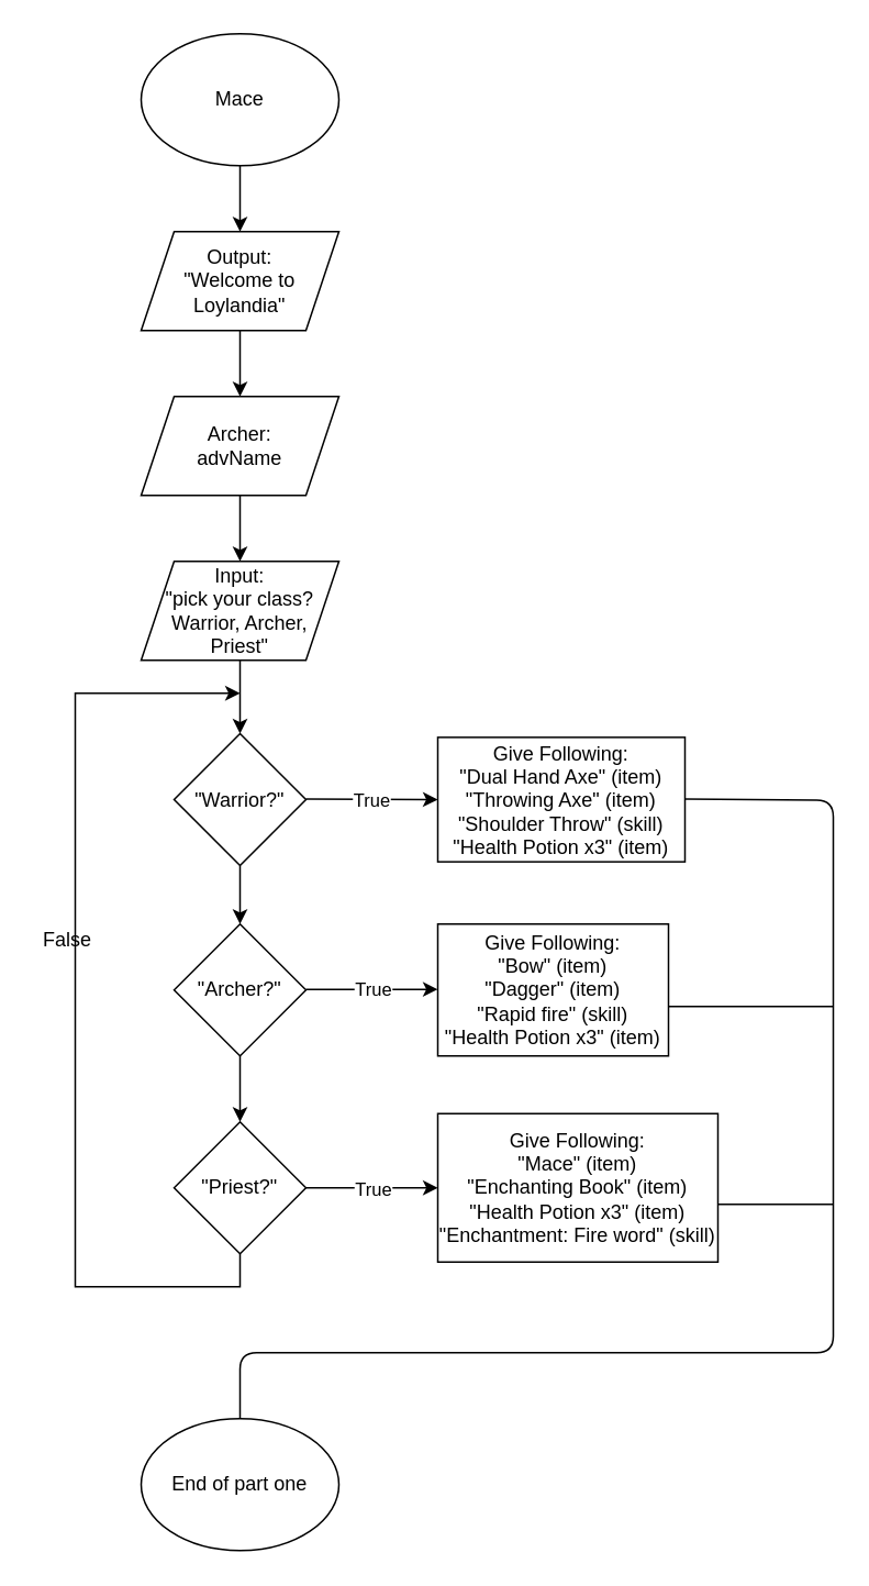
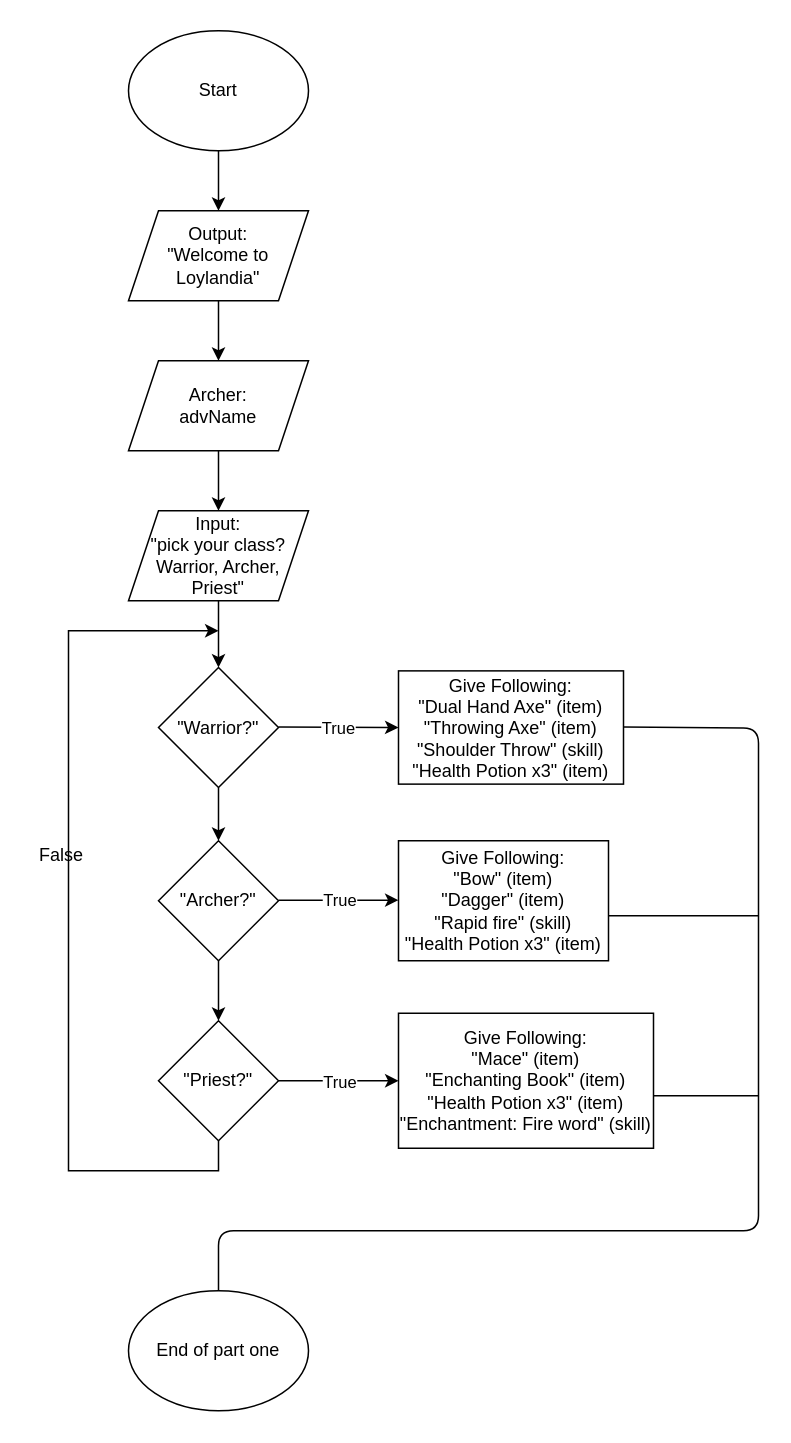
  <mxCell id="0" />
  <mxCell id="1" parent="0" />
  <mxCell id="2" value="" style="edgeStyle=orthogonalEdgeStyle;rounded=0;orthogonalLoop=1;jettySize=auto;html=1;" edge="1" parent="1" source="3" target="5"><mxGeometry relative="1" as="geometry" /></mxCell>
- <mxCell id="3" value="Mace" style="ellipse;whiteSpace=wrap;html=1;" vertex="1" parent="1"><mxGeometry x="85" y="20" width="120" height="80" as="geometry" /></mxCell>
+ <mxCell id="3" value="Start" style="ellipse;whiteSpace=wrap;html=1;" vertex="1" parent="1"><mxGeometry x="85" y="20" width="120" height="80" as="geometry" /></mxCell>
  <mxCell id="4" value="" style="edgeStyle=orthogonalEdgeStyle;rounded=0;orthogonalLoop=1;jettySize=auto;html=1;" edge="1" parent="1" source="5" target="7"><mxGeometry relative="1" as="geometry" /></mxCell>
  <mxCell id="5" value="Output:&lt;br&gt;&quot;Welcome to Loylandia&quot;" style="shape=parallelogram;perimeter=parallelogramPerimeter;whiteSpace=wrap;html=1;fixedSize=1;" vertex="1" parent="1"><mxGeometry x="85" y="140" width="120" height="60" as="geometry" /></mxCell>
  <mxCell id="6" value="" style="edgeStyle=orthogonalEdgeStyle;rounded=0;orthogonalLoop=1;jettySize=auto;html=1;" edge="1" parent="1" source="7" target="9"><mxGeometry relative="1" as="geometry" /></mxCell>
  <mxCell id="7" value="Archer:&lt;br&gt;advName&lt;br&gt;" style="shape=parallelogram;perimeter=parallelogramPerimeter;whiteSpace=wrap;html=1;fixedSize=1;" vertex="1" parent="1"><mxGeometry x="85" y="240" width="120" height="60" as="geometry" /></mxCell>
  <mxCell id="8" value="" style="edgeStyle=orthogonalEdgeStyle;rounded=0;orthogonalLoop=1;jettySize=auto;html=1;" edge="1" parent="1" source="9" target="11"><mxGeometry relative="1" as="geometry" /></mxCell>
  <mxCell id="9" value="Input:&lt;br&gt;&quot;pick your class?&lt;br&gt;Warrior, Archer, Priest&quot;" style="shape=parallelogram;perimeter=parallelogramPerimeter;whiteSpace=wrap;html=1;fixedSize=1;" vertex="1" parent="1"><mxGeometry x="85" y="340" width="120" height="60" as="geometry" /></mxCell>
  <mxCell id="10" value="" style="edgeStyle=orthogonalEdgeStyle;rounded=0;orthogonalLoop=1;jettySize=auto;html=1;" edge="1" parent="1" source="11" target="14"><mxGeometry relative="1" as="geometry" /></mxCell>
  <mxCell id="11" value="&quot;Warrior?&quot;" style="rhombus;whiteSpace=wrap;html=1;" vertex="1" parent="1"><mxGeometry x="105" y="444.5" width="80" height="80" as="geometry" /></mxCell>
  <mxCell id="12" value="Give Following:&lt;br&gt;&quot;Dual Hand Axe&quot; (item)&lt;br&gt;&quot;Throwing Axe&quot; (item)&lt;br&gt;&quot;Shoulder Throw&quot; (skill)&lt;br&gt;&quot;Health Potion x3&quot; (item)" style="whiteSpace=wrap;html=1;" vertex="1" parent="1"><mxGeometry x="265" y="446.75" width="150" height="75.5" as="geometry" /></mxCell>
  <mxCell id="13" value="" style="edgeStyle=orthogonalEdgeStyle;rounded=0;orthogonalLoop=1;jettySize=auto;html=1;" edge="1" parent="1" source="14" target="17"><mxGeometry relative="1" as="geometry" /></mxCell>
  <mxCell id="14" value="&quot;Archer?&quot;" style="rhombus;whiteSpace=wrap;html=1;" vertex="1" parent="1"><mxGeometry x="105" y="560" width="80" height="80" as="geometry" /></mxCell>
  <mxCell id="15" value="Give Following:&lt;br&gt;&quot;Bow&quot; (item)&lt;br&gt;&quot;Dagger&quot; (item)&lt;br&gt;&quot;Rapid fire&quot; (skill)&lt;br&gt;&quot;Health Potion x3&quot; (item)" style="whiteSpace=wrap;html=1;" vertex="1" parent="1"><mxGeometry x="265" y="560" width="140" height="80" as="geometry" /></mxCell>
  <mxCell id="16" style="edgeStyle=orthogonalEdgeStyle;rounded=0;orthogonalLoop=1;jettySize=auto;html=1;exitX=0.5;exitY=1;exitDx=0;exitDy=0;" edge="1" parent="1" source="17"><mxGeometry relative="1" as="geometry"><mxPoint y="420" as="targetPoint" x="145" /><Array as="points"><mxPoint y="780" x="145" /><mxPoint x="45" y="780" /><mxPoint x="45" y="420" /><mxPoint x="125" y="420" /></Array></mxGeometry></mxCell>
  <mxCell id="17" value="&quot;Priest?&quot;" style="rhombus;whiteSpace=wrap;html=1;" vertex="1" parent="1"><mxGeometry x="105" y="680" width="80" height="80" as="geometry" /></mxCell>
  <mxCell id="18" value="Give Following:&lt;br&gt;&quot;Mace&quot; (item)&lt;br&gt;&quot;Enchanting Book&quot; (item)&lt;br&gt;&quot;Health Potion x3&quot; (item)&lt;br&gt;&quot;Enchantment: Fire word&quot; (skill)" style="whiteSpace=wrap;html=1;" vertex="1" parent="1"><mxGeometry x="265" y="675" width="170" height="90" as="geometry" /></mxCell>
  <mxCell id="19" value="" style="endArrow=classic;html=1;entryX=0;entryY=0.5;entryDx=0;entryDy=0;" edge="1" parent="1" target="12"><mxGeometry relative="1" as="geometry"><mxPoint x="185" y="484.1" as="sourcePoint" /><mxPoint x="225" y="484" as="targetPoint" /></mxGeometry></mxCell>
  <mxCell id="20" value="True" style="edgeLabel;resizable=0;html=1;align=center;verticalAlign=middle;" connectable="0" vertex="1" parent="19"><mxGeometry relative="1" as="geometry" /></mxCell>
  <mxCell id="21" value="" style="endArrow=classic;html=1;" edge="1" parent="1"><mxGeometry relative="1" as="geometry"><mxPoint x="185" y="599.6" as="sourcePoint" /><mxPoint x="265" y="599.6" as="targetPoint" /></mxGeometry></mxCell>
  <mxCell id="22" value="True" style="edgeLabel;resizable=0;html=1;align=center;verticalAlign=middle;" connectable="0" vertex="1" parent="21"><mxGeometry relative="1" as="geometry" /></mxCell>
  <mxCell id="23" value="" style="endArrow=classic;html=1;entryX=0;entryY=0.5;entryDx=0;entryDy=0;" edge="1" parent="1" target="18"><mxGeometry relative="1" as="geometry"><mxPoint x="185" y="720" as="sourcePoint" /><mxPoint x="255" y="719.6" as="targetPoint" /></mxGeometry></mxCell>
  <mxCell id="24" value="True" style="edgeLabel;resizable=0;html=1;align=center;verticalAlign=middle;" connectable="0" vertex="1" parent="23"><mxGeometry relative="1" as="geometry" /></mxCell>
  <mxCell id="25" value="False" style="text;html=1;align=center;verticalAlign=middle;resizable=0;points=[];autosize=1;" vertex="1" parent="1"><mxGeometry x="20" y="560" width="40" height="20" as="geometry" /></mxCell>
  <mxCell id="26" value="" style="endArrow=none;html=1;" edge="1" parent="1"><mxGeometry width="50" height="50" relative="1" as="geometry"><mxPoint x="415" y="484.1" as="sourcePoint" /><mxPoint y="860" as="targetPoint" x="145" /><Array as="points"><mxPoint x="465" y="484.6" /><mxPoint x="505" y="485" /><mxPoint x="505" y="580" /><mxPoint x="505" y="820" /><mxPoint y="820" x="145" /></Array></mxGeometry></mxCell>
  <mxCell id="27" value="" style="endArrow=none;html=1;" edge="1" parent="1"><mxGeometry width="50" height="50" relative="1" as="geometry"><mxPoint x="405" y="610" as="sourcePoint" /><mxPoint x="505" y="610" as="targetPoint" /><Array as="points"><mxPoint x="445" y="610" /></Array></mxGeometry></mxCell>
  <mxCell id="28" value="" style="endArrow=none;html=1;" edge="1" parent="1"><mxGeometry width="50" height="50" relative="1" as="geometry"><mxPoint x="435" y="730" as="sourcePoint" /><mxPoint x="505" y="730" as="targetPoint" /><Array as="points"><mxPoint x="465" y="730" /></Array></mxGeometry></mxCell>
  <mxCell id="29" value="End of part one" style="ellipse;whiteSpace=wrap;html=1;" vertex="1" parent="1"><mxGeometry x="85" y="860" width="120" height="80" as="geometry" /></mxCell>
